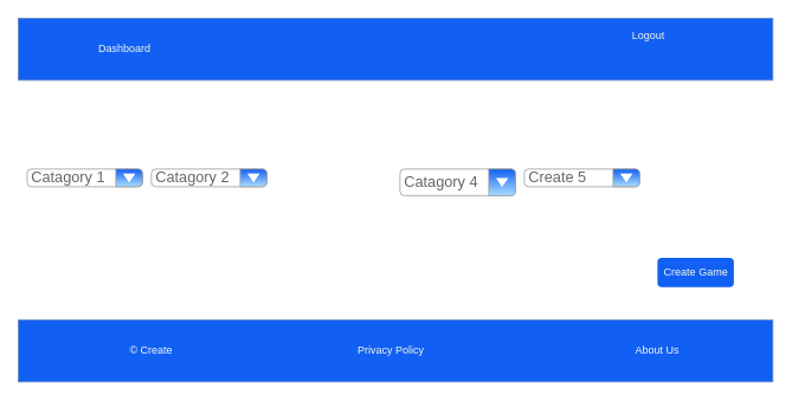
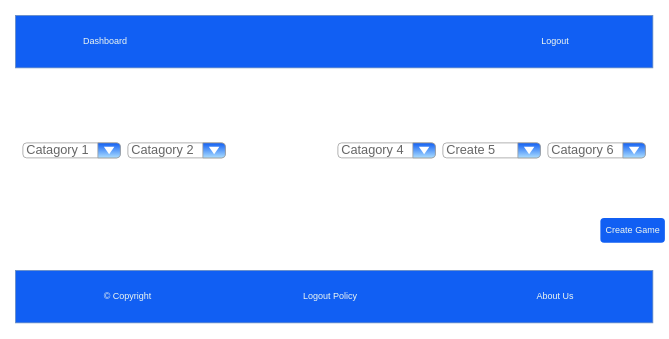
  <mxCell id="0" />
  <mxCell id="1" parent="0" />
  <mxCell id="2" value="" style="rounded=0;whiteSpace=wrap;html=1;fillColor=#115FF3;strokeColor=#6c8ebf;" vertex="1" parent="1"><mxGeometry width="850" height="70" as="geometry" x="20" y="20" /></mxCell>
  <mxCell id="3" value="&lt;font color=&quot;#f1f8f0&quot;&gt;Dashboard&lt;/font&gt;" style="text;html=1;strokeColor=none;fillColor=none;align=center;verticalAlign=middle;whiteSpace=wrap;rounded=0;" vertex="1" parent="1"><mxGeometry x="110" y="40" width="60" height="30" as="geometry" /></mxCell>
- <mxCell id="4" value="&lt;font color=&quot;#f1f8f0&quot;&gt;Logout&lt;/font&gt;" style="text;html=1;strokeColor=none;fillColor=none;align=center;verticalAlign=middle;whiteSpace=wrap;rounded=0;" vertex="1" parent="1"><mxGeometry x="700" y="25" width="60" height="30" as="geometry" /></mxCell>
+ <mxCell id="4" value="&lt;font color=&quot;#f1f8f0&quot;&gt;Logout&lt;/font&gt;" style="text;html=1;strokeColor=none;fillColor=none;align=center;verticalAlign=middle;whiteSpace=wrap;rounded=0;" vertex="1" parent="1"><mxGeometry x="710" y="40" width="60" height="30" as="geometry" /></mxCell>
  <mxCell id="5" value="" style="rounded=0;whiteSpace=wrap;html=1;fillColor=#115FF3;strokeColor=#6c8ebf;" vertex="1" parent="1"><mxGeometry y="360" width="850" height="70" as="geometry" x="20" /></mxCell>
- <mxCell id="6" value="&lt;font color=&quot;#f1f8f0&quot;&gt;© Create&lt;/font&gt;" style="text;html=1;strokeColor=none;fillColor=none;align=center;verticalAlign=middle;whiteSpace=wrap;rounded=0;" vertex="1" parent="1"><mxGeometry x="130" y="380" width="80" height="30" as="geometry" /></mxCell>
- <mxCell id="7" value="&lt;font color=&quot;#f1f8f0&quot;&gt;Privacy Policy&lt;/font&gt;" style="text;html=1;strokeColor=none;fillColor=none;align=center;verticalAlign=middle;whiteSpace=wrap;rounded=0;" vertex="1" parent="1"><mxGeometry x="400" y="380" width="80" height="30" as="geometry" /></mxCell>
+ <mxCell id="6" value="&lt;font color=&quot;#f1f8f0&quot;&gt;© Copyright&lt;/font&gt;" style="text;html=1;strokeColor=none;fillColor=none;align=center;verticalAlign=middle;whiteSpace=wrap;rounded=0;" vertex="1" parent="1"><mxGeometry x="130" y="380" width="80" height="30" as="geometry" /></mxCell>
+ <mxCell id="7" value="&lt;font color=&quot;#f1f8f0&quot;&gt;Logout Policy&lt;/font&gt;" style="text;html=1;strokeColor=none;fillColor=none;align=center;verticalAlign=middle;whiteSpace=wrap;rounded=0;" vertex="1" parent="1"><mxGeometry x="400" y="380" width="80" height="30" as="geometry" /></mxCell>
  <mxCell id="8" value="&lt;font color=&quot;#f1f8f0&quot;&gt;About Us&lt;/font&gt;" style="text;html=1;strokeColor=none;fillColor=none;align=center;verticalAlign=middle;whiteSpace=wrap;rounded=0;" vertex="1" parent="1"><mxGeometry x="700" y="380" width="80" height="30" as="geometry" /></mxCell>
  <mxCell id="9" value="Catagory 1" style="strokeWidth=1;shadow=0;dashed=0;align=center;html=1;shape=mxgraph.mockup.forms.comboBox;strokeColor=#999999;fillColor=#115FF3;align=left;fillColor2=#aaddff;mainText=;fontColor=#666666;fontSize=17;spacingLeft=3;" vertex="1" parent="1"><mxGeometry x="30" y="190" width="130" height="20" as="geometry" /></mxCell>
  <mxCell id="10" value="Catagory 2" style="strokeWidth=1;shadow=0;dashed=0;align=center;html=1;shape=mxgraph.mockup.forms.comboBox;strokeColor=#999999;fillColor=#115FF3;align=left;fillColor2=#aaddff;mainText=;fontColor=#666666;fontSize=17;spacingLeft=3;" vertex="1" parent="1"><mxGeometry x="170" y="190" width="130" height="20" as="geometry" /></mxCell>
- <mxCell id="11" value="Catagory 4" style="strokeWidth=1;shadow=0;dashed=0;align=center;html=1;shape=mxgraph.mockup.forms.comboBox;strokeColor=#999999;fillColor=#115FF3;align=left;fillColor2=#aaddff;mainText=;fontColor=#666666;fontSize=17;spacingLeft=3;" vertex="1" parent="1"><mxGeometry x="450" y="190" width="130" height="30" as="geometry" /></mxCell>
+ <mxCell id="11" value="Catagory 4" style="strokeWidth=1;shadow=0;dashed=0;align=center;html=1;shape=mxgraph.mockup.forms.comboBox;strokeColor=#999999;fillColor=#115FF3;align=left;fillColor2=#aaddff;mainText=;fontColor=#666666;fontSize=17;spacingLeft=3;" vertex="1" parent="1"><mxGeometry x="450" y="190" width="130" height="20" as="geometry" /></mxCell>
  <mxCell id="12" value="Create 5" style="strokeWidth=1;shadow=0;dashed=0;align=center;html=1;shape=mxgraph.mockup.forms.comboBox;strokeColor=#999999;fillColor=#115FF3;align=left;fillColor2=#aaddff;mainText=;fontColor=#666666;fontSize=17;spacingLeft=3;" vertex="1" parent="1"><mxGeometry x="590" y="190" width="130" height="20" as="geometry" /></mxCell>
- <mxCell id="14" value="&lt;font color=&quot;#f1f8f0&quot;&gt;Create Game&lt;/font&gt;" style="rounded=1;fillColor=#115FF3;strokeColor=none;html=1;fontColor=#ffffff;align=center;verticalAlign=middle;fontStyle=0;fontSize=12;sketch=0;labelBackgroundColor=none;" vertex="1" parent="1"><mxGeometry x="740" y="290" width="86" height="33" as="geometry" /></mxCell>
+ <mxCell id="13" value="Catagory 6" style="strokeWidth=1;shadow=0;dashed=0;align=center;html=1;shape=mxgraph.mockup.forms.comboBox;strokeColor=#999999;fillColor=#115FF3;align=left;fillColor2=#aaddff;mainText=;fontColor=#666666;fontSize=17;spacingLeft=3;" vertex="1" parent="1"><mxGeometry x="730" y="190" width="130" height="20" as="geometry" /></mxCell>
+ <mxCell id="14" value="&lt;font color=&quot;#f1f8f0&quot;&gt;Create Game&lt;/font&gt;" style="rounded=1;fillColor=#115FF3;strokeColor=none;html=1;fontColor=#ffffff;align=center;verticalAlign=middle;fontStyle=0;fontSize=12;sketch=0;labelBackgroundColor=none;" vertex="1" parent="1"><mxGeometry x="800" y="290" width="86" height="33" as="geometry" /></mxCell>
